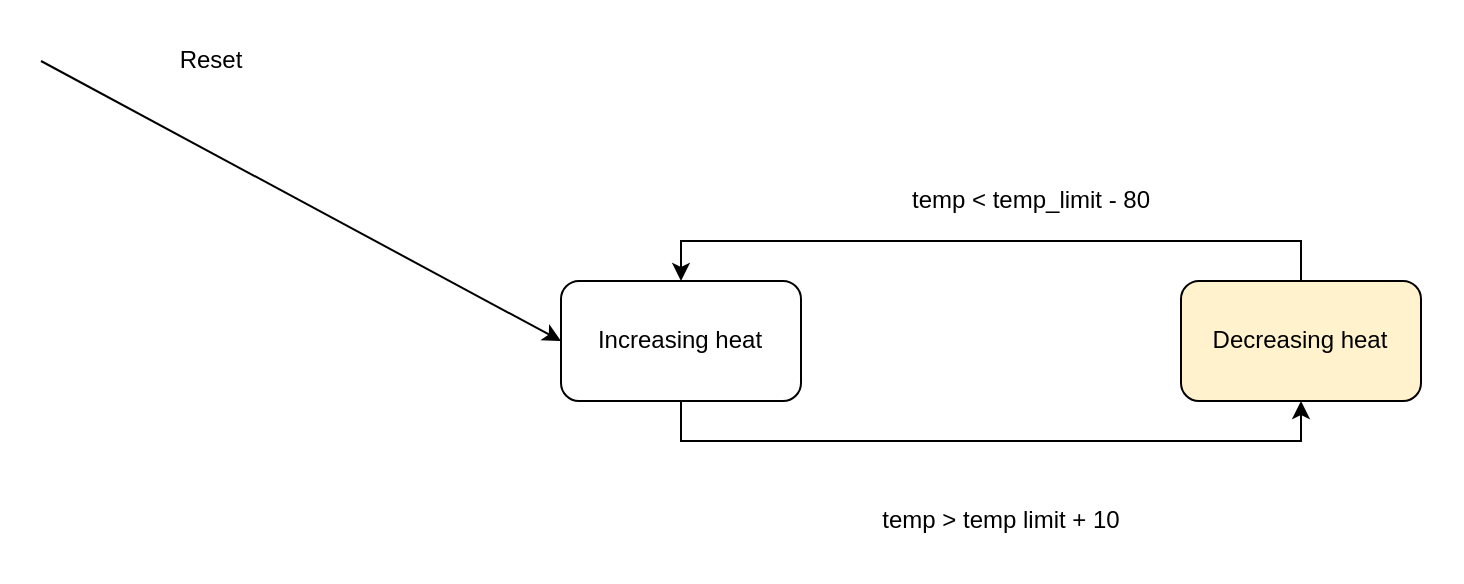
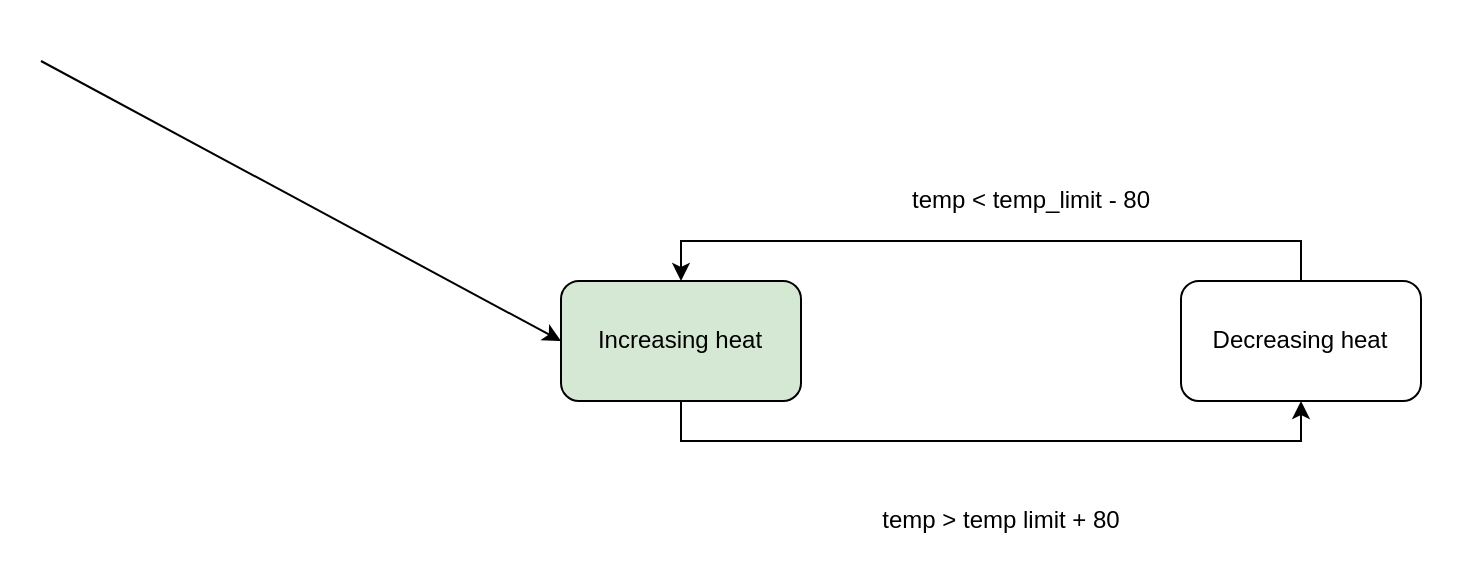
  <mxCell id="0" />
  <mxCell id="1" parent="0" />
  <mxCell id="2" style="edgeStyle=orthogonalEdgeStyle;rounded=0;orthogonalLoop=1;jettySize=auto;html=1;exitX=0.5;exitY=1;exitDx=0;exitDy=0;entryX=0.5;entryY=1;entryDx=0;entryDy=0;" edge="1" parent="1" source="3" target="7"><mxGeometry relative="1" as="geometry" /></mxCell>
- <mxCell id="3" value="Increasing heat" style="rounded=1;whiteSpace=wrap;html=1;" vertex="1" parent="1"><mxGeometry x="280" y="140" width="120" height="60" as="geometry" /></mxCell>
+ <mxCell id="3" value="Increasing heat" style="rounded=1;whiteSpace=wrap;html=1;fillColor=#d5e8d4;" vertex="1" parent="1"><mxGeometry x="280" y="140" width="120" height="60" as="geometry" /></mxCell>
  <mxCell id="4" value="" style="endArrow=classic;html=1;entryX=0;entryY=0.5;entryDx=0;entryDy=0;" edge="1" parent="1" target="3"><mxGeometry width="50" height="50" relative="1" as="geometry"><mxPoint x="20" y="30" as="sourcePoint" /><mxPoint x="180" y="100" as="targetPoint" /></mxGeometry></mxCell>
- <mxCell id="5" value="Reset" style="text;html=1;align=center;verticalAlign=middle;resizable=0;points=[];autosize=1;" vertex="1" parent="1"><mxGeometry x="80" y="20" width="50" height="20" as="geometry" /></mxCell>
  <mxCell id="6" style="edgeStyle=orthogonalEdgeStyle;rounded=0;orthogonalLoop=1;jettySize=auto;html=1;exitX=0.5;exitY=0;exitDx=0;exitDy=0;entryX=0.5;entryY=0;entryDx=0;entryDy=0;" edge="1" parent="1" source="7" target="3"><mxGeometry relative="1" as="geometry" /></mxCell>
- <mxCell id="7" value="Decreasing heat" style="rounded=1;whiteSpace=wrap;html=1;fillColor=#fff2cc;" vertex="1" parent="1"><mxGeometry x="590" y="140" width="120" height="60" as="geometry" /></mxCell>
- <mxCell id="8" value="temp &amp;gt; temp limit + 10" style="text;html=1;align=center;verticalAlign=middle;resizable=0;points=[];autosize=1;" vertex="1" parent="1"><mxGeometry x="435" y="250" width="130" height="20" as="geometry" /></mxCell>
+ <mxCell id="7" value="Decreasing heat" style="rounded=1;whiteSpace=wrap;html=1;" vertex="1" parent="1"><mxGeometry x="590" y="140" width="120" height="60" as="geometry" /></mxCell>
+ <mxCell id="8" value="temp &amp;gt; temp limit + 80" style="text;html=1;align=center;verticalAlign=middle;resizable=0;points=[];autosize=1;" vertex="1" parent="1"><mxGeometry x="435" y="250" width="130" height="20" as="geometry" /></mxCell>
  <mxCell id="9" value="temp &amp;lt; temp_limit - 80" style="text;html=1;align=center;verticalAlign=middle;resizable=0;points=[];autosize=1;" vertex="1" parent="1"><mxGeometry x="450" y="90" width="130" height="20" as="geometry" /></mxCell>
